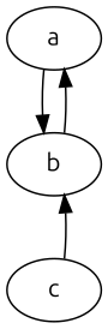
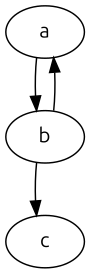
  digraph {
    fontname=Ubuntu
    node [alive=n fontname=Ubuntu type=C]
    edge [fontname=Ubuntu]
    a [type=B]
    b
    c
    a -> b
    b -> a
-   c -> b
+   b -> c
  }
